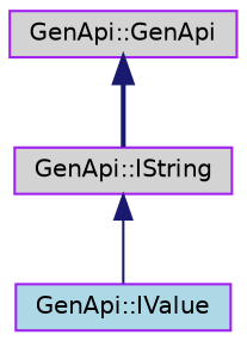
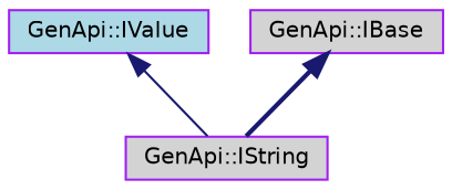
  digraph {
    node [color=purple fillcolor=lightgrey fontname=Helvetica fontsize=10 shape=record style=filled]
    edge [color=midnightblue dir=back fontname=Helvetica fontsize=10 labelfontname=Helvetica labelfontsize=10]
    n1 [fontcolor=black height=0.2 label="GenApi::IString" width=0.4]
    n2 [fillcolor=lightblue height=0.2 label="GenApi::IValue" width=0.4]
-   n3 [height=0.2 label="GenApi::GenApi" width=0.4]
-   n1 -> n2 [style=solid]
+   n3 [height=0.2 label="GenApi::IBase" width=0.4]
+   n2 -> n1 [style=solid]
    n3 -> n1 [style=bold]
  }
